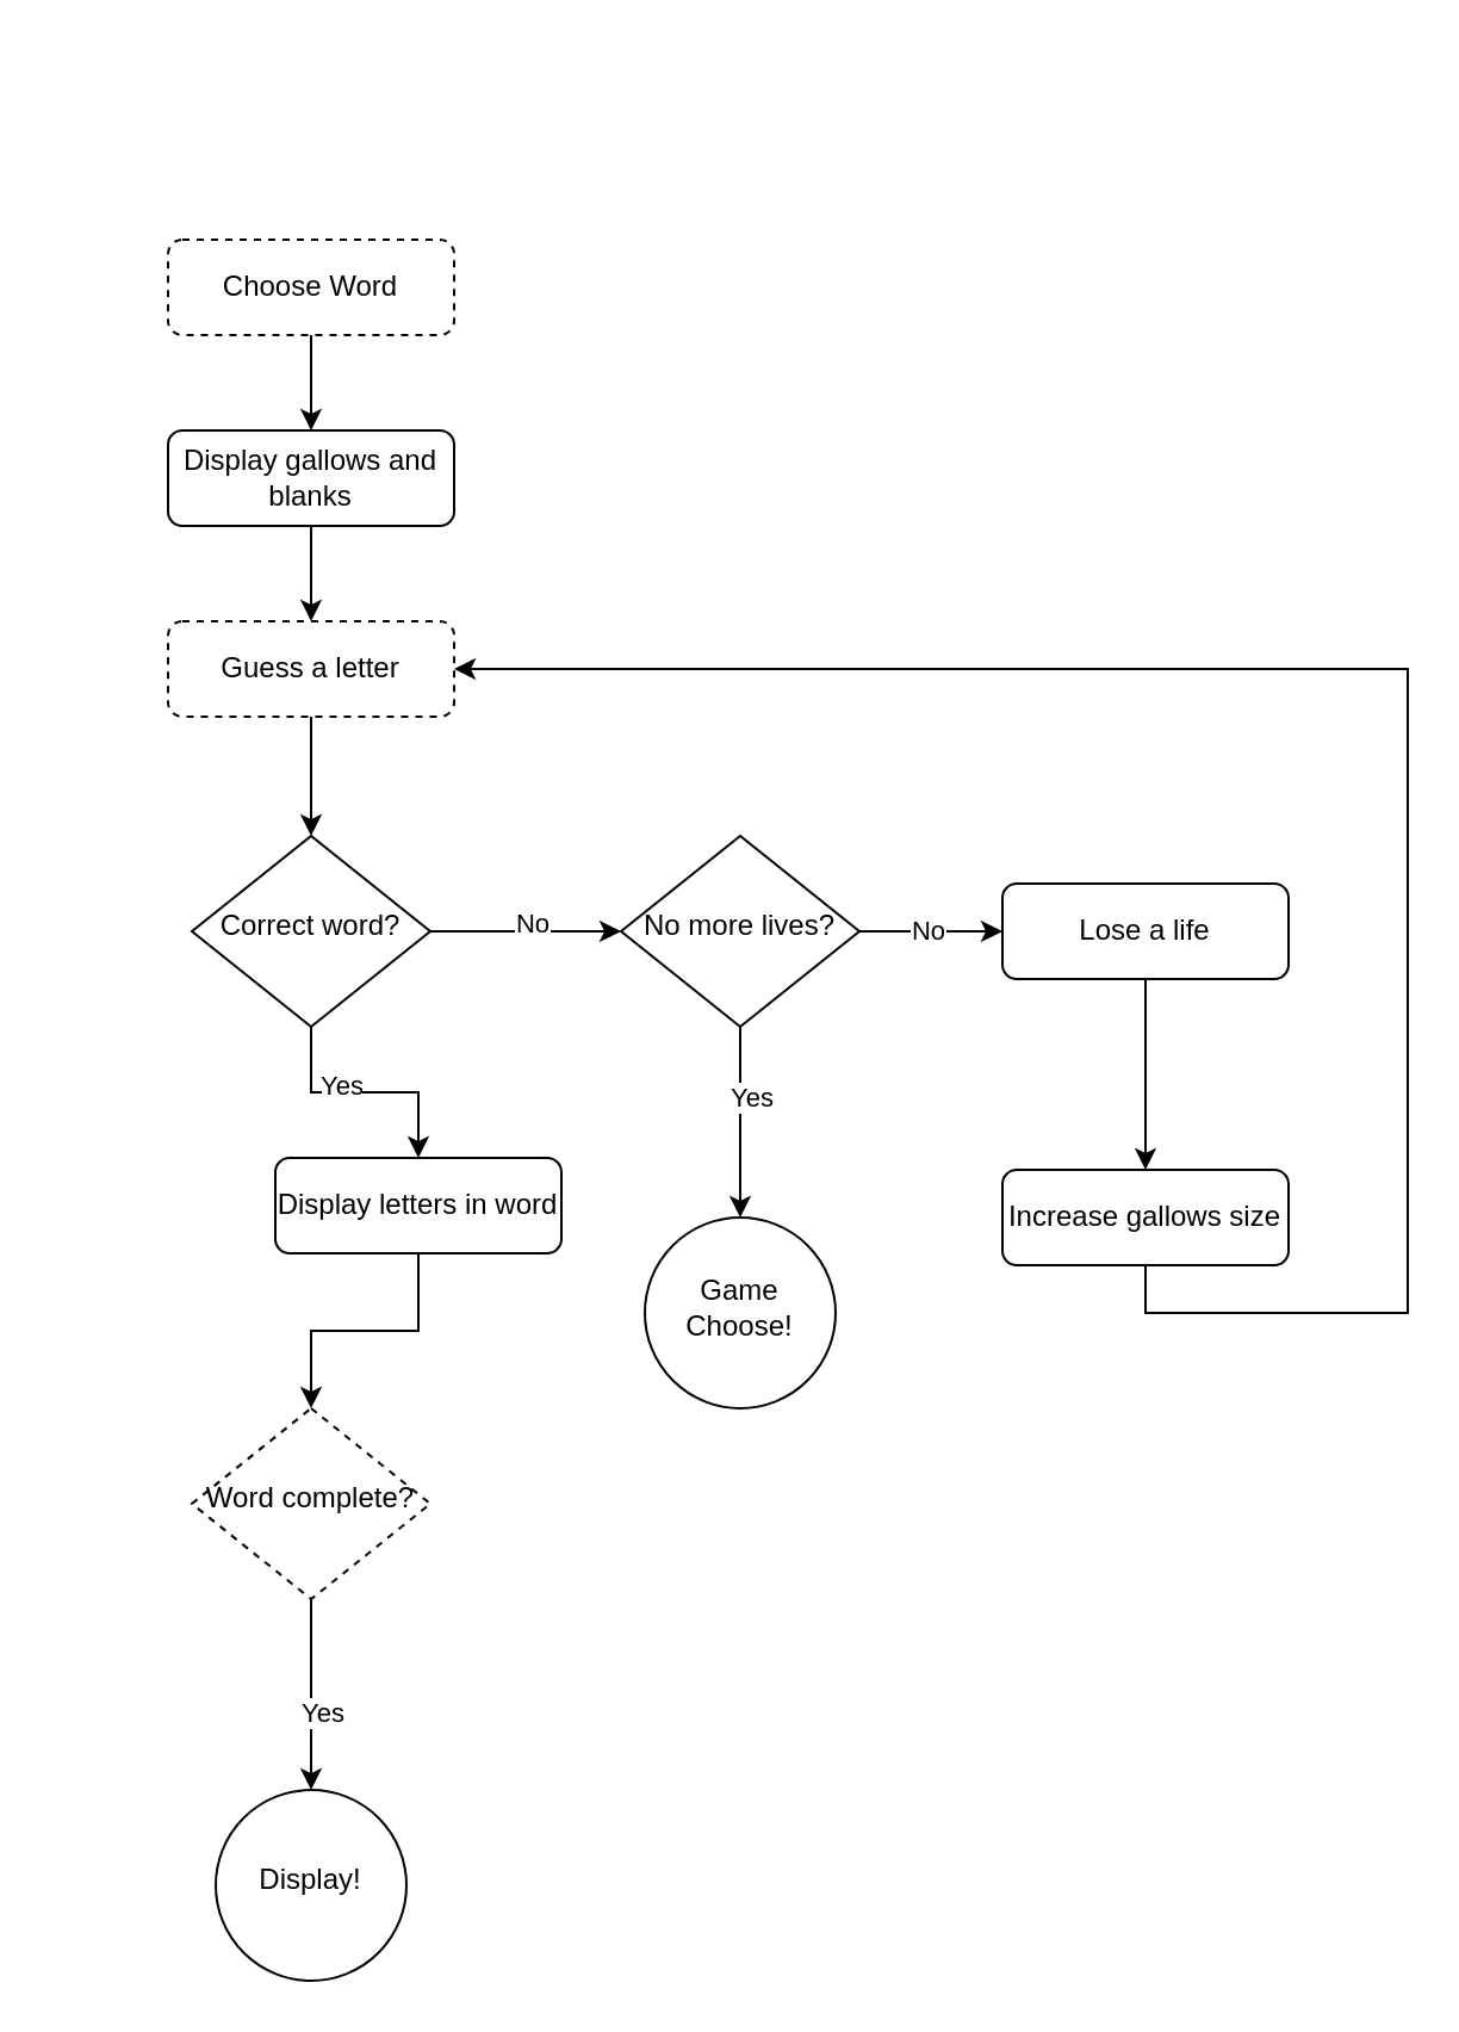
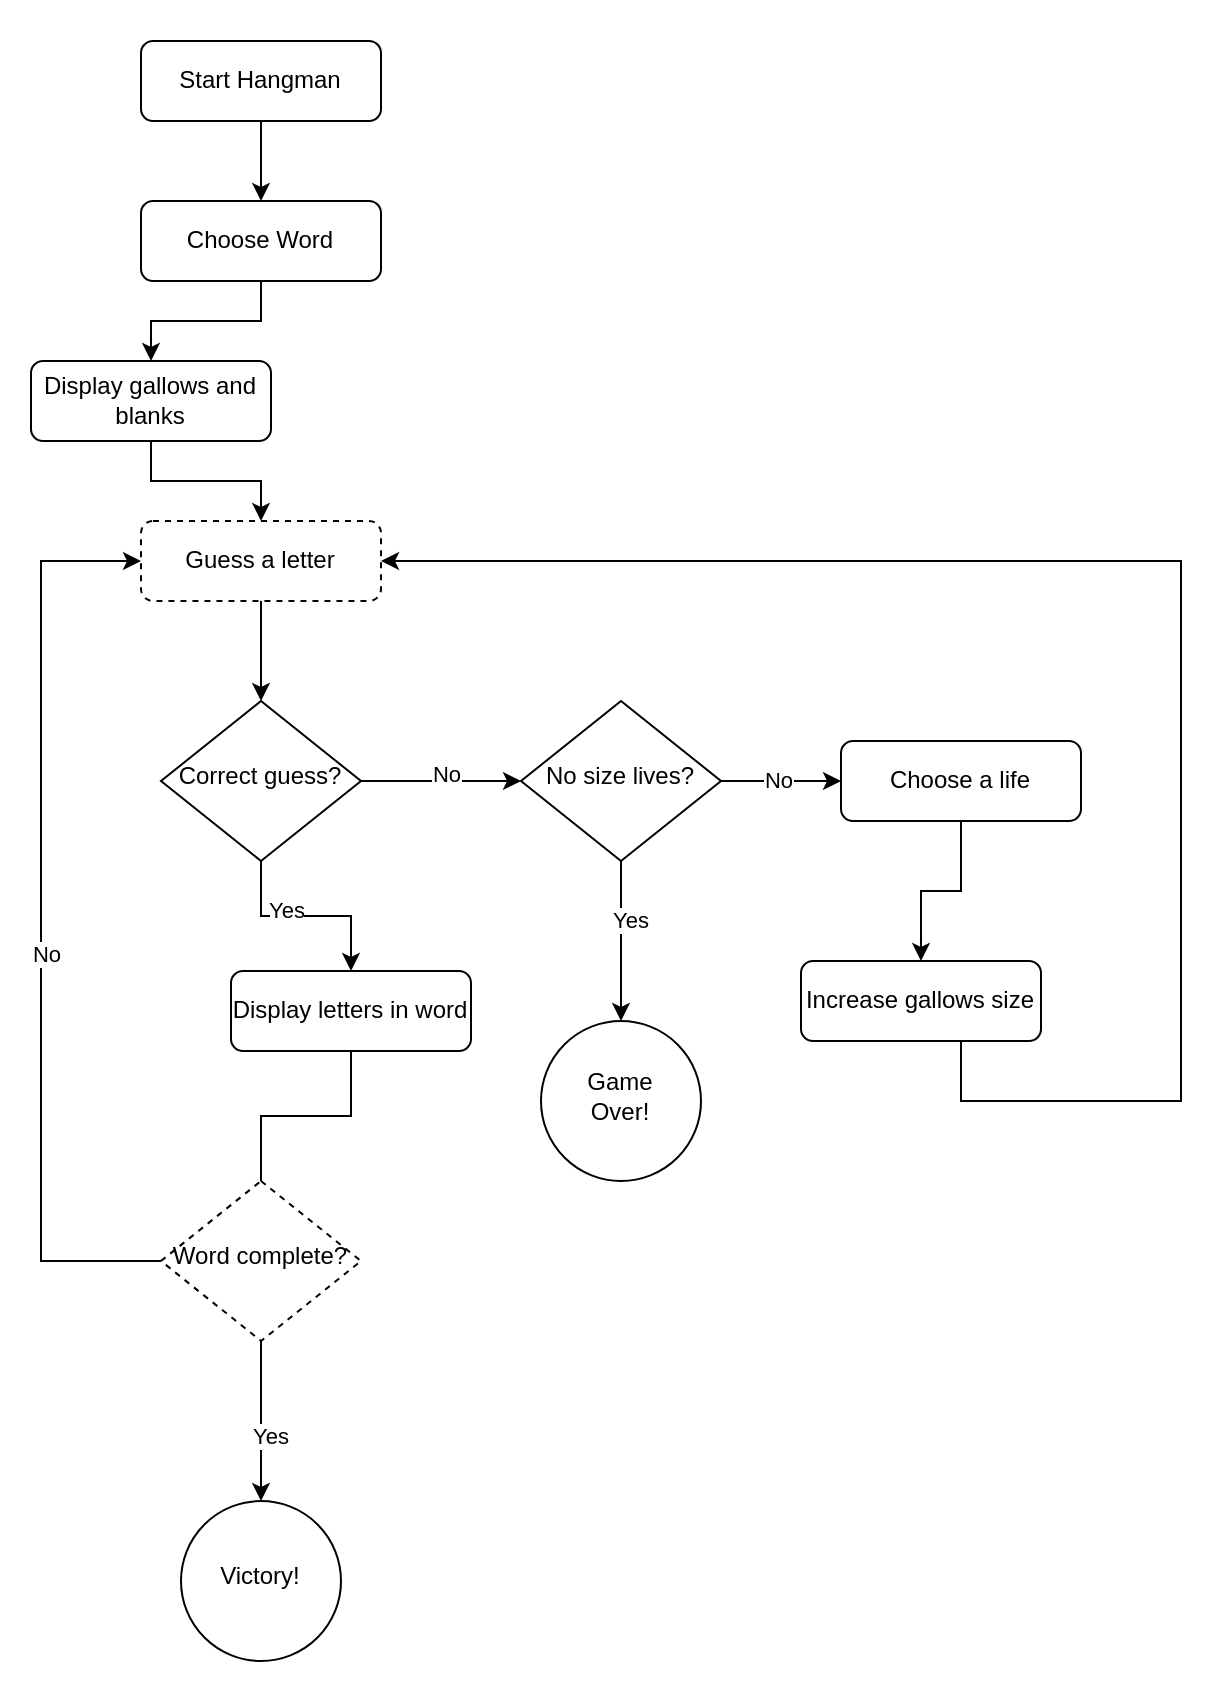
  <mxCell id="0" />
  <mxCell id="1" parent="0" />
+ <mxCell id="2" value="" style="edgeStyle=orthogonalEdgeStyle;rounded=0;orthogonalLoop=1;jettySize=auto;html=1;" parent="1" source="3" target="12" edge="1"><mxGeometry relative="1" as="geometry" /></mxCell>
+ <mxCell id="3" value="Start Hangman" style="rounded=1;whiteSpace=wrap;html=1;fontSize=12;glass=0;strokeWidth=1;shadow=0;" parent="1" vertex="1"><mxGeometry x="70" y="20" width="120" height="40" as="geometry" /></mxCell>
  <mxCell id="4" value="" style="edgeStyle=orthogonalEdgeStyle;rounded=0;orthogonalLoop=1;jettySize=auto;html=1;" parent="1" source="8" target="21" edge="1"><mxGeometry relative="1" as="geometry" /></mxCell>
  <mxCell id="5" value="&lt;div&gt;No&lt;/div&gt;" style="edgeLabel;html=1;align=center;verticalAlign=middle;resizable=0;points=[];" parent="4" vertex="1" connectable="0"><mxGeometry x="0.05" y="4" relative="1" as="geometry"><mxPoint as="offset" /></mxGeometry></mxCell>
  <mxCell id="6" style="edgeStyle=orthogonalEdgeStyle;rounded=0;orthogonalLoop=1;jettySize=auto;html=1;exitX=0.5;exitY=1;exitDx=0;exitDy=0;" parent="1" source="8" target="24" edge="1"><mxGeometry relative="1" as="geometry" /></mxCell>
  <mxCell id="7" value="Yes" style="edgeLabel;html=1;align=center;verticalAlign=middle;resizable=0;points=[];" parent="6" vertex="1" connectable="0"><mxGeometry x="-0.2" y="3" relative="1" as="geometry"><mxPoint as="offset" /></mxGeometry></mxCell>
- <mxCell id="8" value="Correct word?" style="rhombus;whiteSpace=wrap;html=1;shadow=0;fontFamily=Helvetica;fontSize=12;align=center;strokeWidth=1;spacing=6;spacingTop=-4;" parent="1" vertex="1"><mxGeometry x="80" y="350" width="100" height="80" as="geometry" /></mxCell>
+ <mxCell id="8" value="Correct guess?" style="rhombus;whiteSpace=wrap;html=1;shadow=0;fontFamily=Helvetica;fontSize=12;align=center;strokeWidth=1;spacing=6;spacingTop=-4;" parent="1" vertex="1"><mxGeometry x="80" y="350" width="100" height="80" as="geometry" /></mxCell>
  <mxCell id="9" value="" style="edgeStyle=orthogonalEdgeStyle;rounded=0;orthogonalLoop=1;jettySize=auto;html=1;" parent="1" source="10" target="16" edge="1"><mxGeometry relative="1" as="geometry" /></mxCell>
- <mxCell id="10" value="Lose a life" style="rounded=1;whiteSpace=wrap;html=1;fontSize=12;glass=0;strokeWidth=1;shadow=0;" parent="1" vertex="1"><mxGeometry x="420" y="370" width="120" height="40" as="geometry" /></mxCell>
+ <mxCell id="10" value="Choose a life" style="rounded=1;whiteSpace=wrap;html=1;fontSize=12;glass=0;strokeWidth=1;shadow=0;" parent="1" vertex="1"><mxGeometry x="420" y="370" width="120" height="40" as="geometry" /></mxCell>
  <mxCell id="11" value="" style="edgeStyle=orthogonalEdgeStyle;rounded=0;orthogonalLoop=1;jettySize=auto;html=1;entryX=0.5;entryY=0;entryDx=0;entryDy=0;" parent="1" source="12" target="32" edge="1"><mxGeometry relative="1" as="geometry" /></mxCell>
- <mxCell id="12" value="&lt;div&gt;Choose Word&lt;/div&gt;" style="rounded=1;whiteSpace=wrap;html=1;fontSize=12;glass=0;strokeWidth=1;shadow=0;dashed=1;" parent="1" vertex="1"><mxGeometry x="70" y="100" width="120" height="40" as="geometry" /></mxCell>
+ <mxCell id="12" value="&lt;div&gt;Choose Word&lt;/div&gt;" style="rounded=1;whiteSpace=wrap;html=1;fontSize=12;glass=0;strokeWidth=1;shadow=0;" parent="1" vertex="1"><mxGeometry x="70" y="100" width="120" height="40" as="geometry" /></mxCell>
  <mxCell id="13" style="edgeStyle=orthogonalEdgeStyle;rounded=0;orthogonalLoop=1;jettySize=auto;html=1;exitX=0.5;exitY=1;exitDx=0;exitDy=0;entryX=0.5;entryY=0;entryDx=0;entryDy=0;" parent="1" source="14" target="8" edge="1"><mxGeometry relative="1" as="geometry" /></mxCell>
  <mxCell id="14" value="Guess a letter" style="rounded=1;whiteSpace=wrap;html=1;fontSize=12;glass=0;strokeWidth=1;shadow=0;dashed=1;" parent="1" vertex="1"><mxGeometry x="70" y="260" width="120" height="40" as="geometry" /></mxCell>
  <mxCell id="15" style="edgeStyle=orthogonalEdgeStyle;rounded=0;orthogonalLoop=1;jettySize=auto;html=1;exitX=0.5;exitY=1;exitDx=0;exitDy=0;entryX=1;entryY=0.5;entryDx=0;entryDy=0;" parent="1" source="16" target="14" edge="1"><mxGeometry relative="1" as="geometry"><Array as="points"><mxPoint x="480" y="550" /><mxPoint x="590" y="550" /><mxPoint x="590" y="280" /></Array></mxGeometry></mxCell>
- <mxCell id="16" value="Increase gallows size" style="rounded=1;whiteSpace=wrap;html=1;fontSize=12;glass=0;strokeWidth=1;shadow=0;" parent="1" vertex="1"><mxGeometry x="420" y="490" width="120" height="40" as="geometry" /></mxCell>
+ <mxCell id="16" value="Increase gallows size" style="rounded=1;whiteSpace=wrap;html=1;fontSize=12;glass=0;strokeWidth=1;shadow=0;" parent="1" vertex="1"><mxGeometry x="400" y="480" width="120" height="40" as="geometry" /></mxCell>
  <mxCell id="17" style="edgeStyle=orthogonalEdgeStyle;rounded=0;orthogonalLoop=1;jettySize=auto;html=1;exitX=1;exitY=0.5;exitDx=0;exitDy=0;entryX=0;entryY=0.5;entryDx=0;entryDy=0;" parent="1" source="21" target="10" edge="1"><mxGeometry relative="1" as="geometry" /></mxCell>
  <mxCell id="18" value="No" style="edgeLabel;html=1;align=center;verticalAlign=middle;resizable=0;points=[];" parent="17" vertex="1" connectable="0"><mxGeometry x="-0.067" y="1" relative="1" as="geometry"><mxPoint as="offset" /></mxGeometry></mxCell>
  <mxCell id="19" value="" style="edgeStyle=orthogonalEdgeStyle;rounded=0;orthogonalLoop=1;jettySize=auto;html=1;" parent="1" source="21" target="22" edge="1"><mxGeometry relative="1" as="geometry" /></mxCell>
  <mxCell id="20" value="Yes" style="edgeLabel;html=1;align=center;verticalAlign=middle;resizable=0;points=[];" parent="19" vertex="1" connectable="0"><mxGeometry x="-0.275" y="4" relative="1" as="geometry"><mxPoint as="offset" /></mxGeometry></mxCell>
- <mxCell id="21" value="No more lives?" style="rhombus;whiteSpace=wrap;html=1;shadow=0;fontFamily=Helvetica;fontSize=12;align=center;strokeWidth=1;spacing=6;spacingTop=-4;" parent="1" vertex="1"><mxGeometry x="260" y="350" width="100" height="80" as="geometry" /></mxCell>
- <mxCell id="22" value="&lt;div&gt;Game&lt;/div&gt;&lt;div&gt;Choose!&lt;br&gt;&lt;/div&gt;" style="ellipse;whiteSpace=wrap;html=1;shadow=0;strokeWidth=1;spacing=6;spacingTop=-4;" parent="1" vertex="1"><mxGeometry x="270" y="510" width="80" height="80" as="geometry" /></mxCell>
- <mxCell id="23" value="" style="edgeStyle=orthogonalEdgeStyle;rounded=0;orthogonalLoop=1;jettySize=auto;html=1;" parent="1" source="24" target="29" edge="1"><mxGeometry relative="1" as="geometry"><mxPoint x="130" y="590" as="targetPoint" /></mxGeometry></mxCell>
+ <mxCell id="21" value="No size lives?" style="rhombus;whiteSpace=wrap;html=1;shadow=0;fontFamily=Helvetica;fontSize=12;align=center;strokeWidth=1;spacing=6;spacingTop=-4;" parent="1" vertex="1"><mxGeometry x="260" y="350" width="100" height="80" as="geometry" /></mxCell>
+ <mxCell id="22" value="&lt;div&gt;Game&lt;/div&gt;&lt;div&gt;Over!&lt;br&gt;&lt;/div&gt;" style="ellipse;whiteSpace=wrap;html=1;shadow=0;strokeWidth=1;spacing=6;spacingTop=-4;" parent="1" vertex="1"><mxGeometry x="270" y="510" width="80" height="80" as="geometry" /></mxCell>
+ <mxCell id="23" value="" style="edgeStyle=orthogonalEdgeStyle;rounded=0;orthogonalLoop=1;jettySize=auto;html=1;endArrow=none;" parent="1" source="24" target="29" edge="1"><mxGeometry relative="1" as="geometry"><mxPoint x="130" y="590" as="targetPoint" /></mxGeometry></mxCell>
  <mxCell id="24" value="Display letters in word" style="rounded=1;whiteSpace=wrap;html=1;fontSize=12;glass=0;strokeWidth=1;shadow=0;" parent="1" vertex="1"><mxGeometry x="115" y="485" width="120" height="40" as="geometry" /></mxCell>
  <mxCell id="25" value="" style="edgeStyle=orthogonalEdgeStyle;rounded=0;orthogonalLoop=1;jettySize=auto;html=1;" parent="1" source="29" target="30" edge="1"><mxGeometry relative="1" as="geometry" /></mxCell>
  <mxCell id="26" value="&lt;div&gt;Yes&lt;/div&gt;" style="edgeLabel;html=1;align=center;verticalAlign=middle;resizable=0;points=[];" parent="25" vertex="1" connectable="0"><mxGeometry x="0.175" y="4" relative="1" as="geometry"><mxPoint as="offset" /></mxGeometry></mxCell>
+ <mxCell id="27" style="edgeStyle=orthogonalEdgeStyle;rounded=0;orthogonalLoop=1;jettySize=auto;html=1;exitX=0;exitY=0.5;exitDx=0;exitDy=0;entryX=0;entryY=0.5;entryDx=0;entryDy=0;" parent="1" source="29" target="14" edge="1"><mxGeometry relative="1" as="geometry"><Array as="points"><mxPoint x="20" y="630" /><mxPoint x="20" y="280" /></Array><mxPoint x="50" y="200" as="targetPoint" /></mxGeometry></mxCell>
+ <mxCell id="28" value="&lt;div&gt;No&lt;/div&gt;" style="edgeLabel;html=1;align=center;verticalAlign=middle;resizable=0;points=[];" parent="27" vertex="1" connectable="0"><mxGeometry x="-0.069" y="-2" relative="1" as="geometry"><mxPoint as="offset" /></mxGeometry></mxCell>
  <mxCell id="29" value="Word complete?" style="rhombus;whiteSpace=wrap;html=1;shadow=0;fontFamily=Helvetica;fontSize=12;align=center;strokeWidth=1;spacing=6;spacingTop=-4;dashed=1;" parent="1" vertex="1"><mxGeometry x="80" y="590" width="100" height="80" as="geometry" /></mxCell>
- <mxCell id="30" value="Display!" style="ellipse;whiteSpace=wrap;html=1;shadow=0;strokeWidth=1;spacing=6;spacingTop=-4;" parent="1" vertex="1"><mxGeometry x="90" y="750" width="80" height="80" as="geometry" /></mxCell>
+ <mxCell id="30" value="Victory!" style="ellipse;whiteSpace=wrap;html=1;shadow=0;strokeWidth=1;spacing=6;spacingTop=-4;" parent="1" vertex="1"><mxGeometry x="90" y="750" width="80" height="80" as="geometry" /></mxCell>
  <mxCell id="31" style="edgeStyle=orthogonalEdgeStyle;rounded=0;orthogonalLoop=1;jettySize=auto;html=1;exitX=0.5;exitY=1;exitDx=0;exitDy=0;entryX=0.5;entryY=0;entryDx=0;entryDy=0;" edge="1" parent="1" source="32" target="14"><mxGeometry relative="1" as="geometry" /></mxCell>
- <mxCell id="32" value="&lt;div&gt;Display gallows and blanks&lt;/div&gt;" style="rounded=1;whiteSpace=wrap;html=1;fontSize=12;glass=0;strokeWidth=1;shadow=0;" vertex="1" parent="1"><mxGeometry x="70" y="180" width="120" height="40" as="geometry" /></mxCell>
+ <mxCell id="32" value="&lt;div&gt;Display gallows and blanks&lt;/div&gt;" style="rounded=1;whiteSpace=wrap;html=1;fontSize=12;glass=0;strokeWidth=1;shadow=0;" vertex="1" parent="1"><mxGeometry x="15" y="180" width="120" height="40" as="geometry" /></mxCell>
